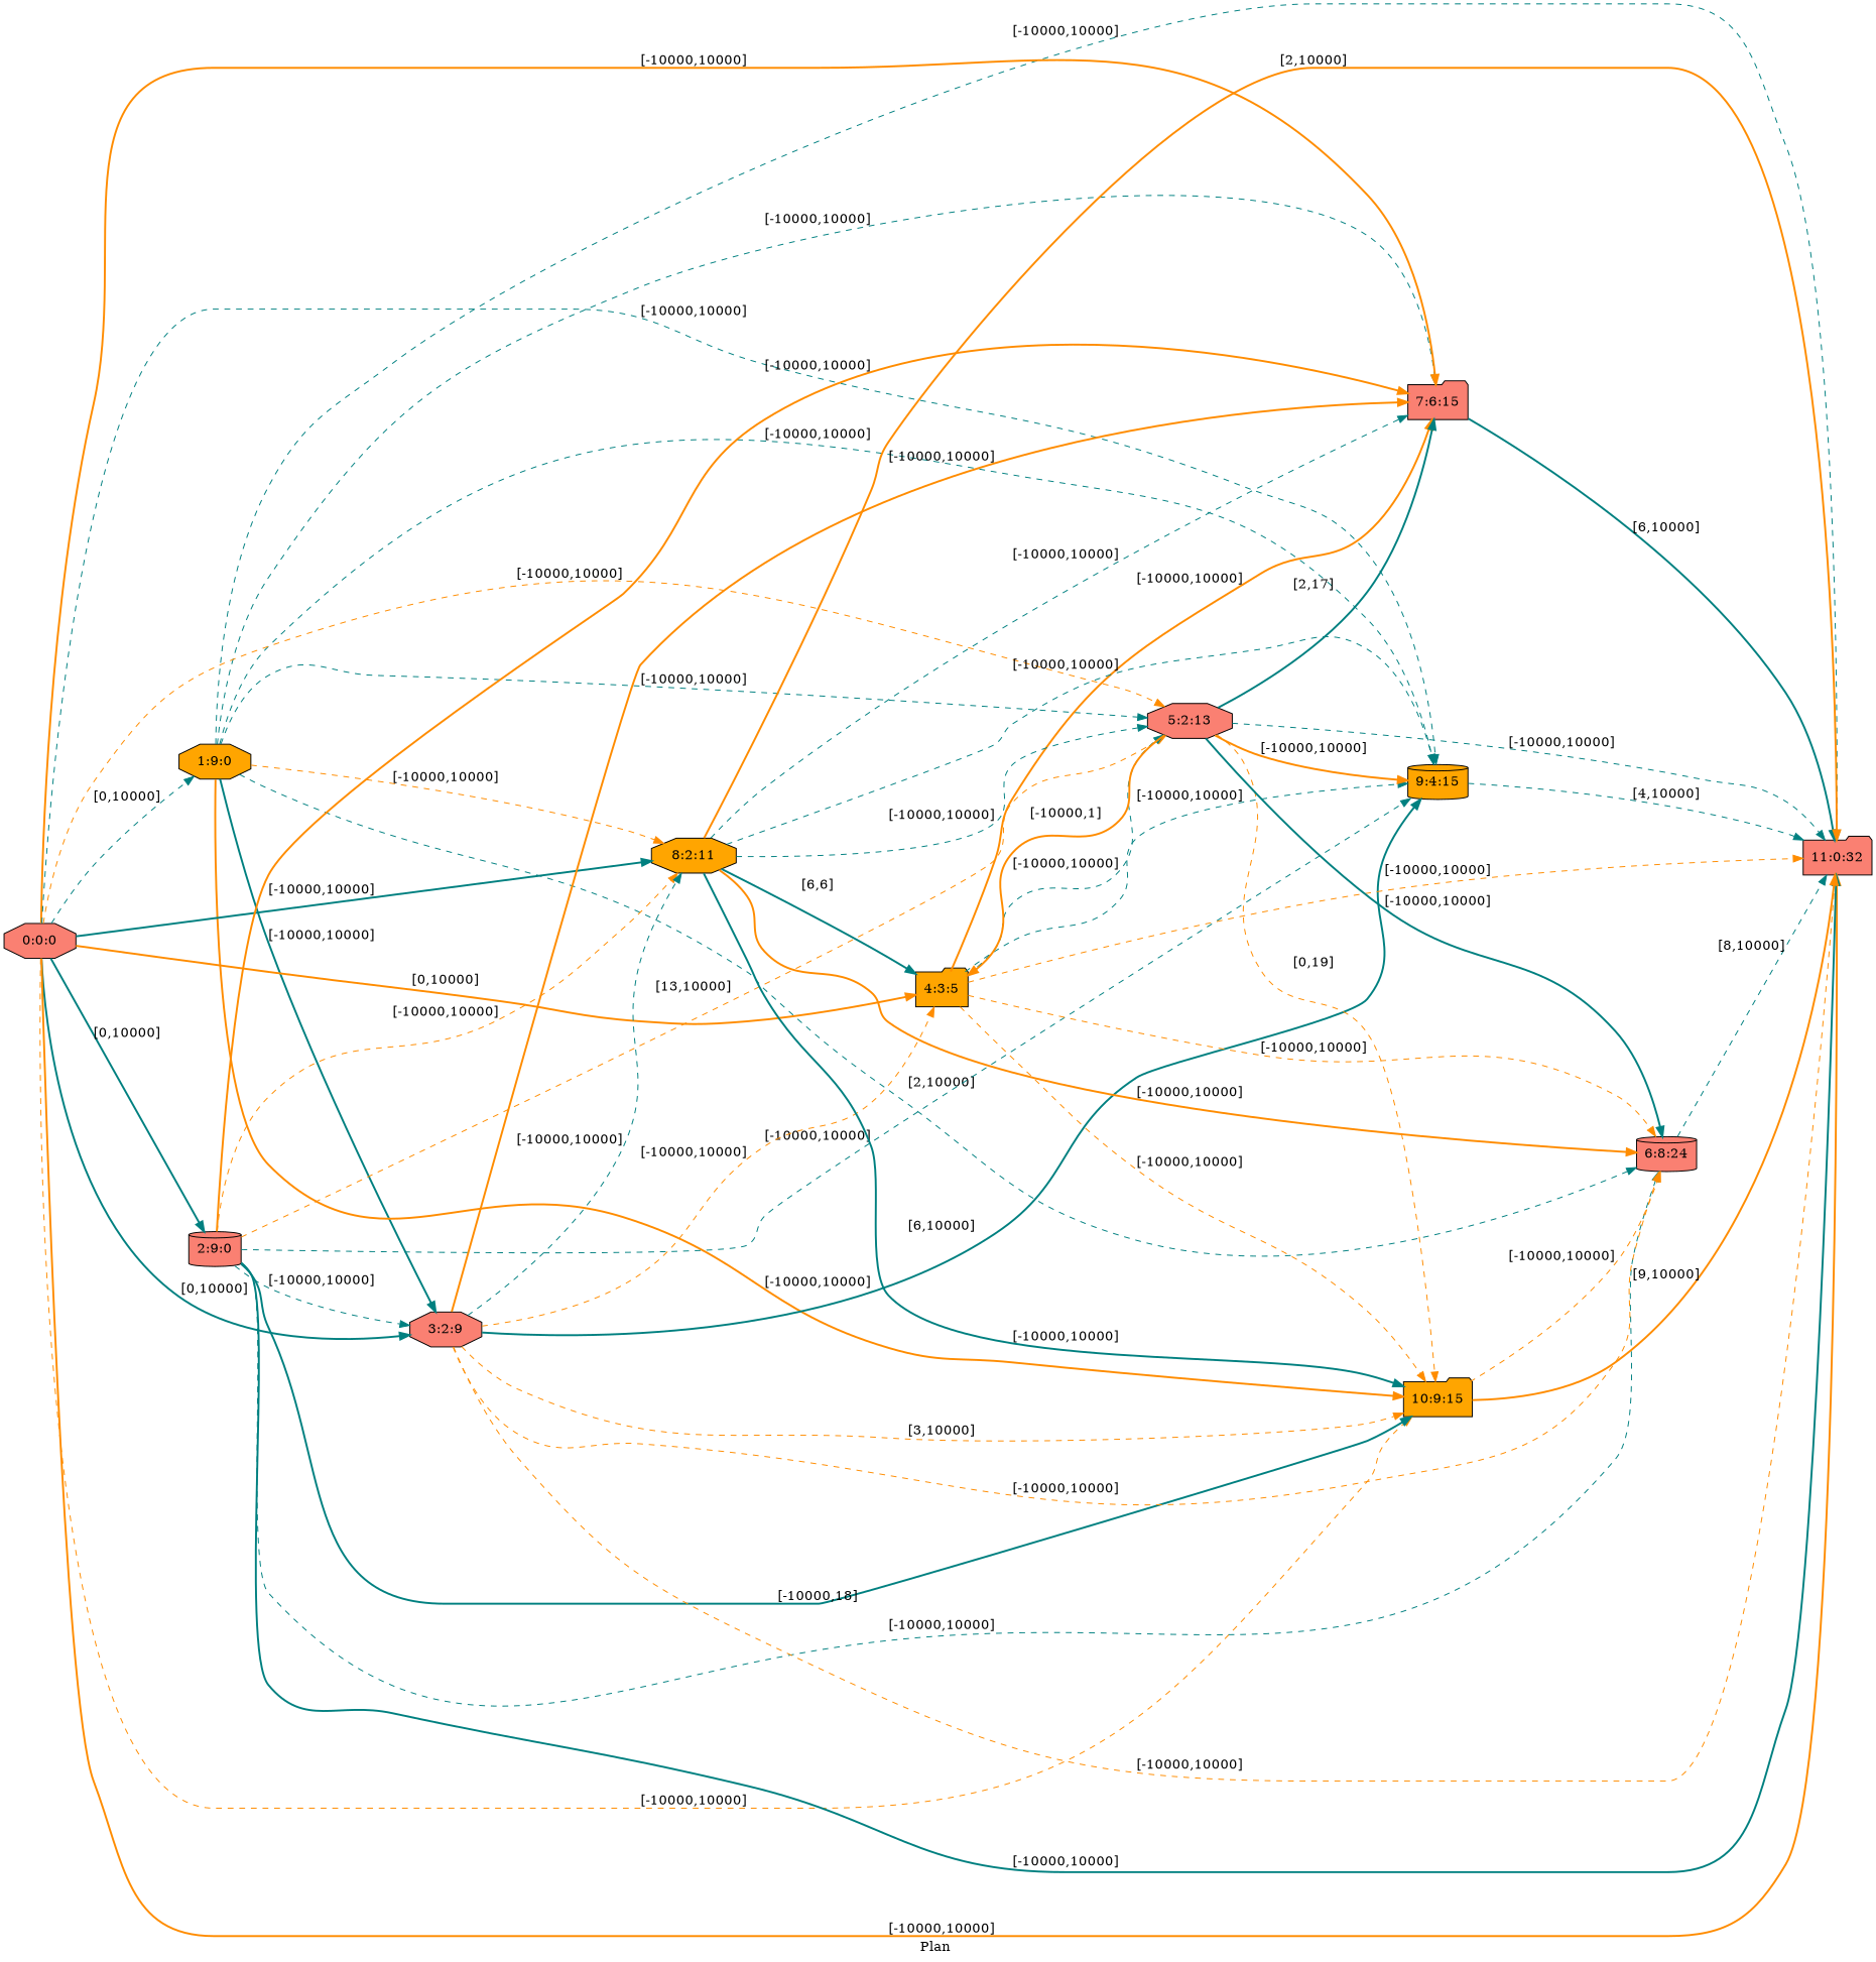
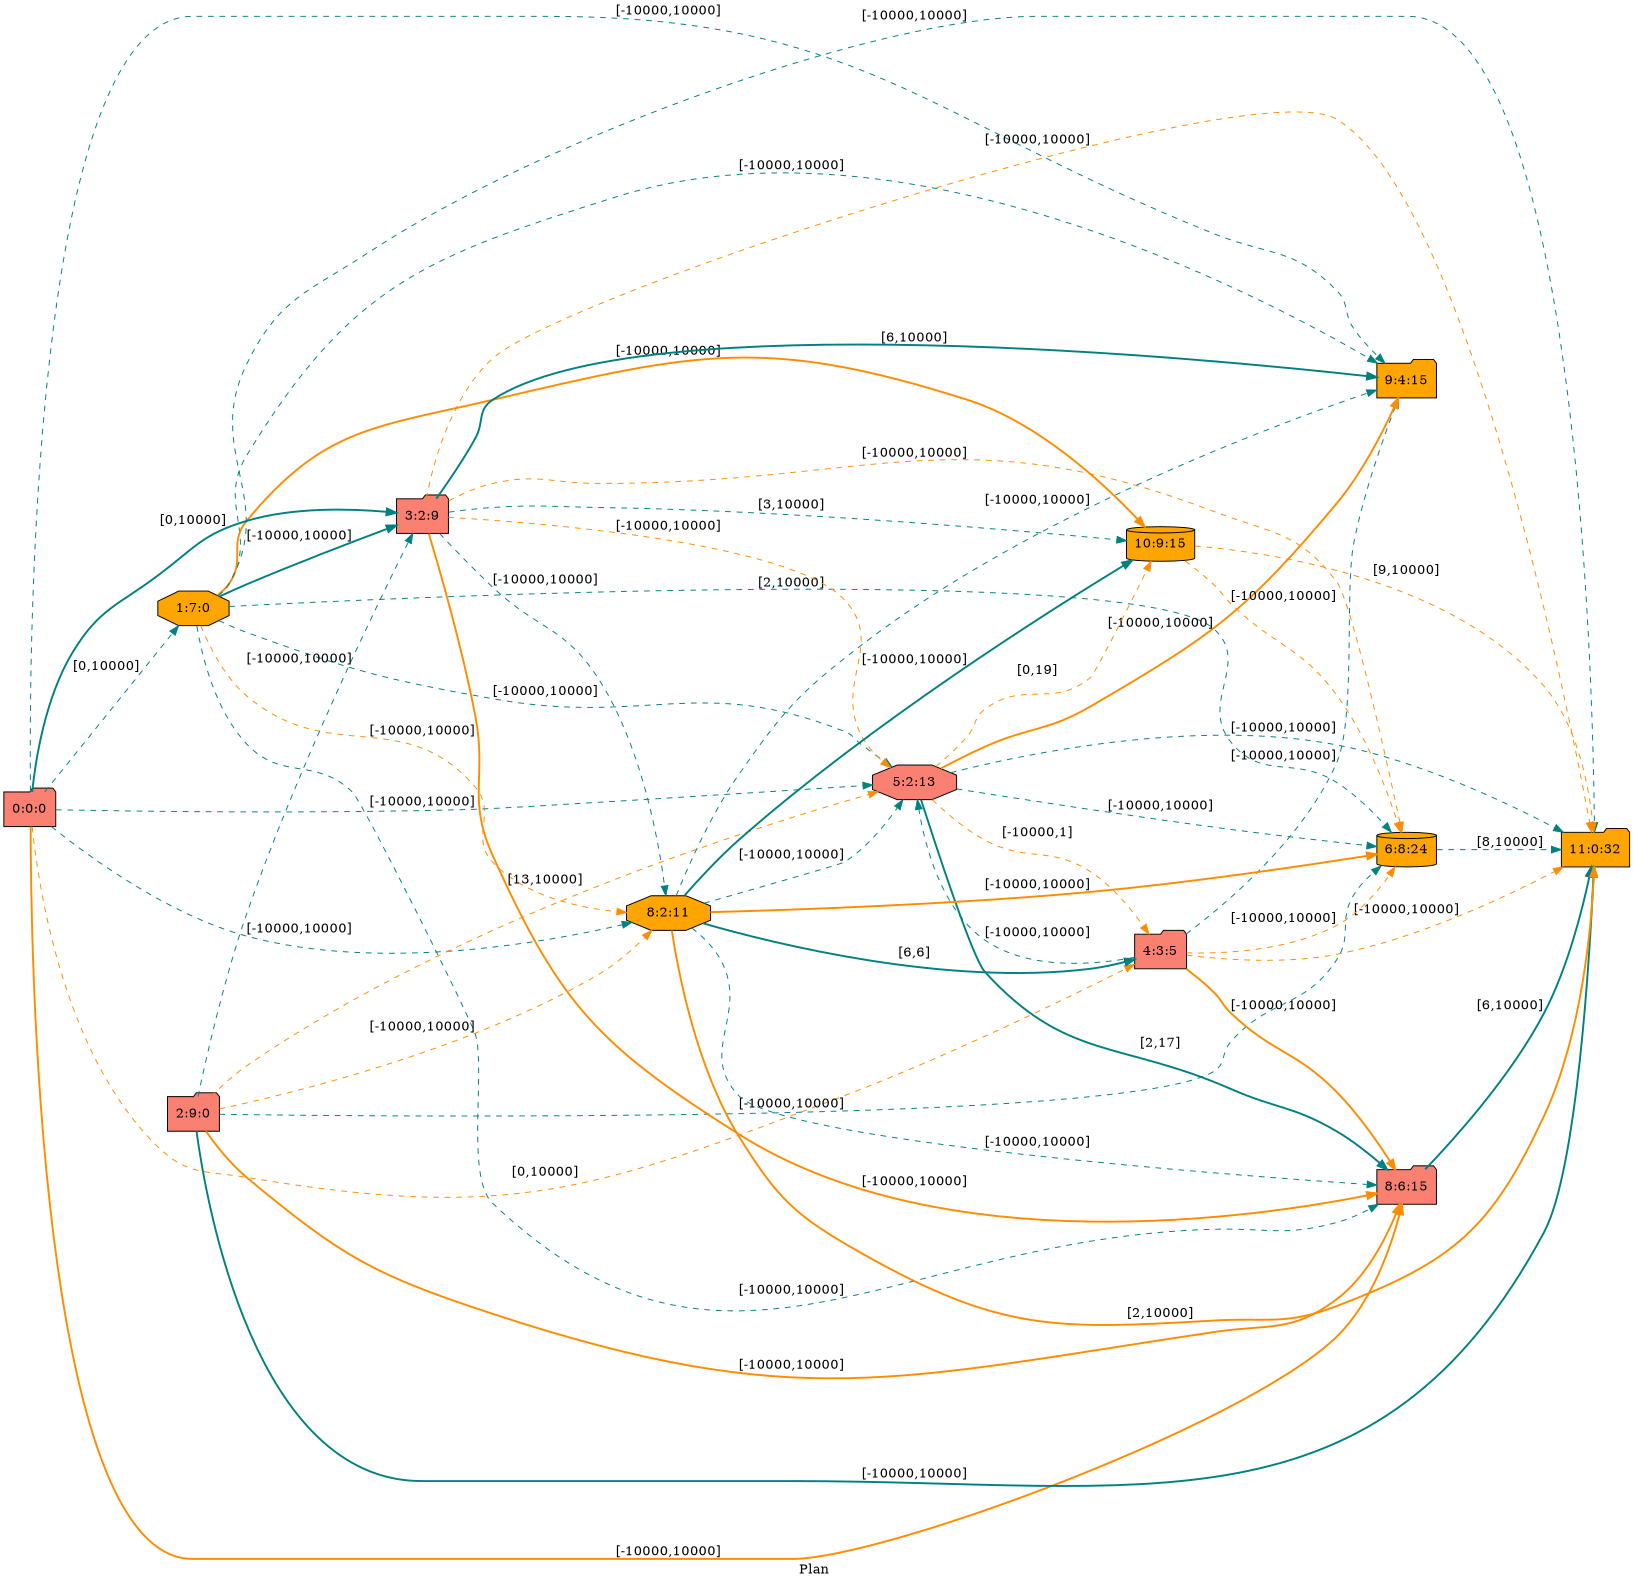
  digraph {
    fldt=0.550329
    label="Plan "
    nodesep=.45
    rankdir=LR
    node [fillcolor=salmon shape=octagon style=filled]
    edge [color=teal style=dashed]
-   "1:9:0" [fillcolor=orange]
-   "0:0:0"
-   "2:9:0" [shape=cylinder]
-   "3:2:9"
-   "4:3:5" [fillcolor=orange shape=folder]
+   "1:9:0" [fillcolor=orange label="1:7:0"]
+   "0:0:0" [shape=folder]
+   "2:9:0" [shape=folder]
+   "3:2:9" [shape=folder]
+   "4:3:5" [shape=folder]
    "5:2:13"
-   "7:6:15" [shape=folder]
+   "7:6:15" [shape=folder label="8:6:15"]
    "8:2:11" [fillcolor=orange]
-   "9:4:15" [fillcolor=orange shape=cylinder]
-   "10:9:15" [fillcolor=orange shape=folder]
-   "11:0:32" [shape=folder]
-   "6:8:24" [shape=cylinder]
+   "9:4:15" [fillcolor=orange shape=folder]
+   "10:9:15" [fillcolor=orange shape=cylinder]
+   "11:0:32" [fillcolor=orange shape=folder]
+   "6:8:24" [fillcolor=orange shape=cylinder]
    "1:9:0" -> "3:2:9" [label="[-10000,10000]" style=bold]
    "1:9:0" -> "5:2:13" [label="[-10000,10000]"]
    "1:9:0" -> "7:6:15" [label="[-10000,10000]"]
    "1:9:0" -> "8:2:11" [color=darkorange label="[-10000,10000]"]
    "1:9:0" -> "9:4:15" [label="[-10000,10000]"]
    "1:9:0" -> "10:9:15" [color=darkorange label="[-10000,10000]" style=bold]
    "1:9:0" -> "11:0:32" [label="[-10000,10000]"]
    "1:9:0" -> "6:8:24" [label="[2,10000]"]
    "0:0:0" -> "1:9:0" [label="[0,10000]"]
-   "0:0:0" -> "2:9:0" [label="[0,10000]" style=bold]
    "0:0:0" -> "3:2:9" [label="[0,10000]" style=bold]
-   "0:0:0" -> "4:3:5" [color=darkorange label="[0,10000]" style=bold]
-   "0:0:0" -> "5:2:13" [color=darkorange label="[-10000,10000]"]
+   "0:0:0" -> "4:3:5" [color=darkorange label="[0,10000]"]
+   "0:0:0" -> "5:2:13" [label="[-10000,10000]"]
    "0:0:0" -> "7:6:15" [color=darkorange label="[-10000,10000]" style=bold]
-   "0:0:0" -> "8:2:11" [label="[-10000,10000]" style=bold]
+   "0:0:0" -> "8:2:11" [label="[-10000,10000]"]
    "0:0:0" -> "9:4:15" [label="[-10000,10000]"]
-   "0:0:0" -> "10:9:15" [color=darkorange label="[-10000,10000]"]
-   "0:0:0" -> "11:0:32" [color=darkorange label="[-10000,10000]" style=bold]
    "2:9:0" -> "3:2:9" [label="[-10000,10000]"]
    "2:9:0" -> "5:2:13" [color=darkorange label="[13,10000]"]
    "2:9:0" -> "7:6:15" [color=darkorange label="[-10000,10000]" style=bold]
    "2:9:0" -> "8:2:11" [color=darkorange label="[-10000,10000]"]
-   "2:9:0" -> "9:4:15" [label="[-10000,10000]"]
-   "2:9:0" -> "10:9:15" [label="[-10000,18]" style=bold]
    "2:9:0" -> "11:0:32" [label="[-10000,10000]" style=bold]
    "2:9:0" -> "6:8:24" [label="[-10000,10000]"]
-   "3:2:9" -> "4:3:5" [color=darkorange label="[-10000,10000]"]
+   "3:2:9" -> "5:2:13" [color=darkorange label="[-10000,10000]"]
    "3:2:9" -> "7:6:15" [color=darkorange label="[-10000,10000]" style=bold]
    "3:2:9" -> "8:2:11" [label="[-10000,10000]"]
    "3:2:9" -> "9:4:15" [label="[6,10000]" style=bold]
-   "3:2:9" -> "10:9:15" [color=darkorange label="[3,10000]"]
+   "3:2:9" -> "10:9:15" [label="[3,10000]"]
    "3:2:9" -> "11:0:32" [color=darkorange label="[-10000,10000]"]
    "3:2:9" -> "6:8:24" [color=darkorange label="[-10000,10000]"]
    "4:3:5" -> "5:2:13" [label="[-10000,10000]"]
    "4:3:5" -> "7:6:15" [color=darkorange label="[-10000,10000]" style=bold]
    "4:3:5" -> "9:4:15" [label="[-10000,10000]"]
-   "4:3:5" -> "10:9:15" [color=darkorange label="[-10000,10000]"]
    "4:3:5" -> "11:0:32" [color=darkorange label="[-10000,10000]"]
    "4:3:5" -> "6:8:24" [color=darkorange label="[-10000,10000]"]
-   "5:2:13" -> "4:3:5" [color=darkorange label="[-10000,1]" style=bold]
+   "5:2:13" -> "4:3:5" [color=darkorange label="[-10000,1]"]
    "5:2:13" -> "7:6:15" [label="[2,17]" style=bold]
    "5:2:13" -> "9:4:15" [color=darkorange label="[-10000,10000]" style=bold]
    "5:2:13" -> "10:9:15" [color=darkorange label="[0,19]"]
    "5:2:13" -> "11:0:32" [label="[-10000,10000]"]
-   "5:2:13" -> "6:8:24" [label="[-10000,10000]" style=bold]
+   "5:2:13" -> "6:8:24" [label="[-10000,10000]"]
    "7:6:15" -> "11:0:32" [label="[6,10000]" style=bold]
    "8:2:11" -> "4:3:5" [label="[6,6]" style=bold]
    "8:2:11" -> "5:2:13" [label="[-10000,10000]"]
    "8:2:11" -> "7:6:15" [label="[-10000,10000]"]
    "8:2:11" -> "9:4:15" [label="[-10000,10000]"]
    "8:2:11" -> "10:9:15" [label="[-10000,10000]" style=bold]
    "8:2:11" -> "11:0:32" [color=darkorange label="[2,10000]" style=bold]
    "8:2:11" -> "6:8:24" [color=darkorange label="[-10000,10000]" style=bold]
-   "9:4:15" -> "11:0:32" [label="[4,10000]"]
-   "10:9:15" -> "11:0:32" [color=darkorange label="[9,10000]" style=bold]
+   "10:9:15" -> "11:0:32" [color=darkorange label="[9,10000]"]
    "10:9:15" -> "6:8:24" [color=darkorange label="[-10000,10000]"]
    "6:8:24" -> "11:0:32" [label="[8,10000]"]
  }
